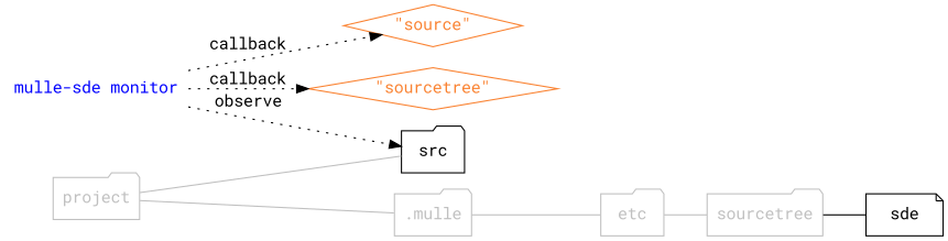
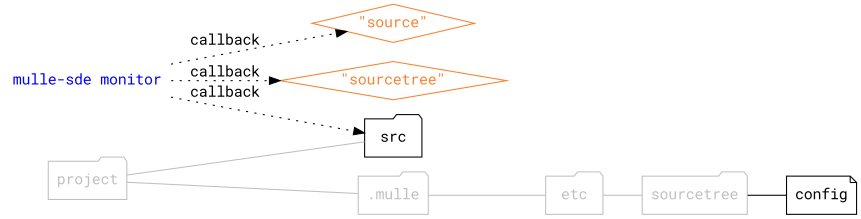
  digraph {
    fontname="Roboto Mono"
    rankdir=LR
    node [fontcolor=gray fontname="Roboto Mono" shape=folder color=gray]
    edge [fontname="Roboto Mono" arrowhead=none]
    "mulle-sde monitor" [fontcolor=blue shape=none color=""]
    src [fontcolor="" color=""]
    ".mulle"
    n4 [color="#fa8231" fontcolor="#fa8231" label="\"source\"" shape=diamond]
    n5 [color="#fa8231" fontcolor="#fa8231" label="\"sourcetree\"" shape=diamond]
    etc
-   config [shape=note label=sde fontcolor="" color=""]
+   config [shape=note fontcolor="" color=""]
    n8 [label=sourcetree]
    project
    subgraph sub_1 {
      rank=same
      "mulle-sde monitor"
    }
    subgraph sub_2 {
      rank=same
      src
      ".mulle"
    }
-   "mulle-sde monitor" -> src [label=observe style=dotted arrowhead=""]
+   "mulle-sde monitor" -> src [label=callback style=dotted arrowhead=""]
    "mulle-sde monitor" -> n4 [label=callback style=dotted arrowhead=""]
    "mulle-sde monitor" -> n5 [label=callback style=dotted arrowhead=""]
    ".mulle" -> etc [color=gray fontcolor=gray]
    etc -> n8 [color=gray fontcolor=gray]
    n8 -> config
    project -> src [color=gray fontcolor=gray]
    project -> ".mulle" [color=gray fontcolor=gray]
  }
